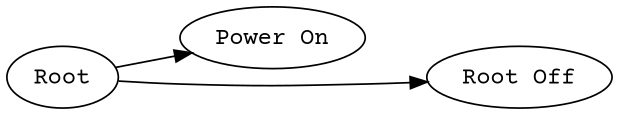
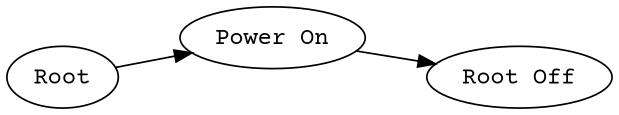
  digraph {
    compound=true
    fontname="Courier Prime"
    rankdir=LR
    node [fontname="Courier Prime"]
    edge [fontname="Courier Prime"]
    n1 [label="Power On"]
    n2 [label="Root Off"]
    Root
    Root -> n1
-   Root -> n2
+   n1 -> n2
  }
